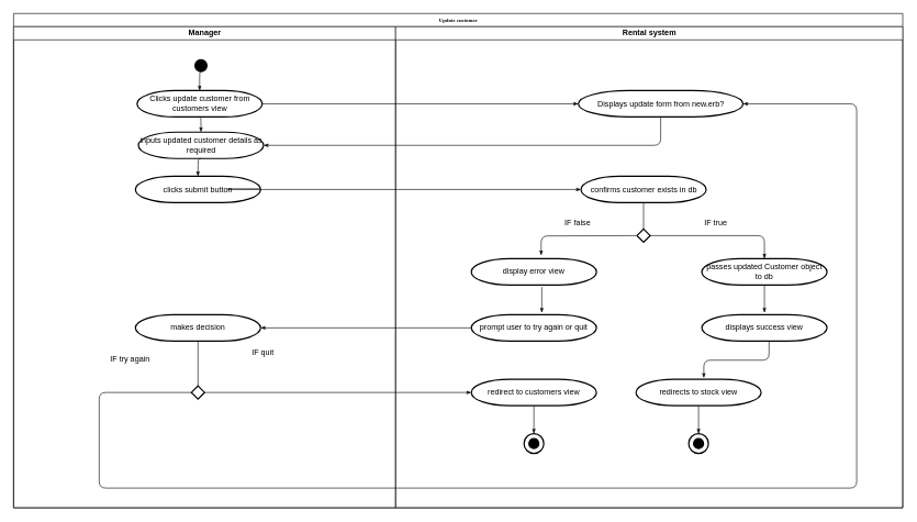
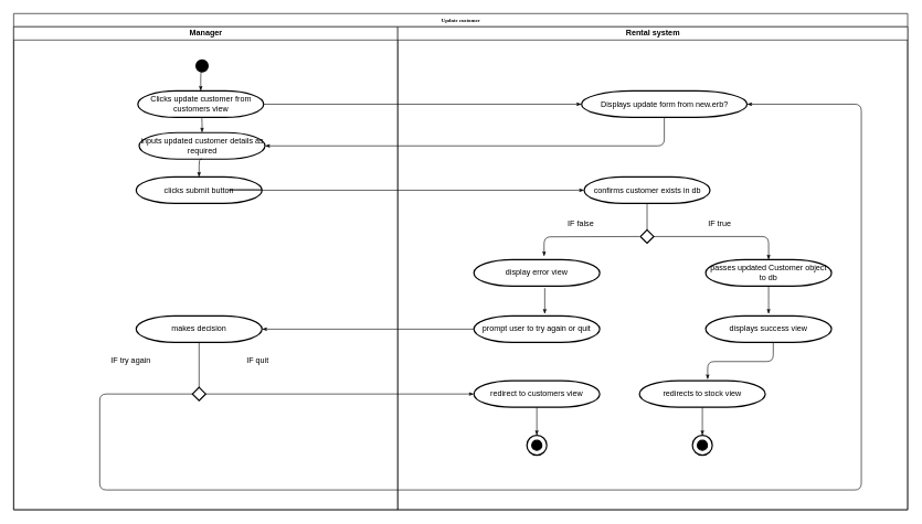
  <mxCell id="0" />
  <mxCell id="1" parent="0" />
  <mxCell id="2" value="Update customer" style="swimlane;html=1;childLayout=stackLayout;startSize=20;rounded=0;shadow=0;labelBackgroundColor=none;strokeColor=#000000;strokeWidth=1;fillColor=#ffffff;fontFamily=Verdana;fontSize=8;fontColor=#000000;align=center;" parent="1" vertex="1"><mxGeometry x="20" y="20" width="1350" height="750" as="geometry" /></mxCell>
  <mxCell id="3" value="Manager" style="swimlane;html=1;startSize=20;" parent="2" vertex="1"><mxGeometry y="20" width="580" height="730" as="geometry" /></mxCell>
  <mxCell id="4" value="" style="strokeWidth=2;html=1;shape=mxgraph.flowchart.start_2;whiteSpace=wrap;fillColor=#000000;" parent="3" vertex="1"><mxGeometry x="275.5" y="50" width="18" height="18" as="geometry" /></mxCell>
  <mxCell id="5" value="Clicks update customer from customers view" style="strokeWidth=2;html=1;shape=mxgraph.flowchart.terminator;whiteSpace=wrap;fillColor=#FFFFFF;" parent="3" vertex="1"><mxGeometry x="187.5" y="97" width="190" height="40" as="geometry" /></mxCell>
  <mxCell id="6" style="edgeStyle=orthogonalEdgeStyle;rounded=1;html=1;labelBackgroundColor=none;startArrow=none;startFill=0;startSize=5;endArrow=classicThin;endFill=1;endSize=5;jettySize=auto;orthogonalLoop=1;strokeColor=#000000;strokeWidth=1;fontFamily=Verdana;fontSize=8;fontColor=#000000;exitX=0.5;exitY=1;exitDx=0;exitDy=0;exitPerimeter=0;entryX=0.5;entryY=0;entryDx=0;entryDy=0;entryPerimeter=0;" parent="3" source="4" target="5" edge="1"><mxGeometry relative="1" as="geometry" /></mxCell>
  <mxCell id="7" value="inputs updated customer details as required" style="strokeWidth=2;html=1;shape=mxgraph.flowchart.terminator;whiteSpace=wrap;fillColor=#FFFFFF;" vertex="1" parent="3"><mxGeometry x="189.5" y="160" width="190" height="40" as="geometry" /></mxCell>
  <mxCell id="8" value="clicks submit button" style="strokeWidth=2;html=1;shape=mxgraph.flowchart.terminator;whiteSpace=wrap;fillColor=#FFFFFF;" vertex="1" parent="3"><mxGeometry x="185" y="227" width="190" height="40" as="geometry" /></mxCell>
  <mxCell id="9" value="makes decision" style="strokeWidth=2;html=1;shape=mxgraph.flowchart.terminator;whiteSpace=wrap;fillColor=#FFFFFF;" vertex="1" parent="3"><mxGeometry x="185" y="437" width="190" height="40" as="geometry" /></mxCell>
  <mxCell id="10" value="" style="strokeWidth=2;html=1;shape=mxgraph.flowchart.decision;whiteSpace=wrap;" vertex="1" parent="3"><mxGeometry x="270" y="545" width="20" height="20" as="geometry" /></mxCell>
  <mxCell id="11" value="" style="endArrow=none;html=1;entryX=0.5;entryY=0;entryDx=0;entryDy=0;entryPerimeter=0;exitX=0.5;exitY=1;exitDx=0;exitDy=0;exitPerimeter=0;" edge="1" parent="3" source="9" target="10"><mxGeometry width="50" height="50" relative="1" as="geometry"><mxPoint x="1431.5" y="397" as="sourcePoint" /><mxPoint x="1431.5" y="357" as="targetPoint" /></mxGeometry></mxCell>
  <mxCell id="12" style="edgeStyle=orthogonalEdgeStyle;rounded=1;html=1;labelBackgroundColor=none;startArrow=none;startFill=0;startSize=5;endArrow=classicThin;endFill=1;endSize=5;jettySize=auto;orthogonalLoop=1;strokeColor=#000000;strokeWidth=1;fontFamily=Verdana;fontSize=8;fontColor=#000000;exitX=0.5;exitY=1;exitDx=0;exitDy=0;exitPerimeter=0;entryX=0.5;entryY=0;entryDx=0;entryDy=0;entryPerimeter=0;" edge="1" parent="3" source="5" target="7"><mxGeometry relative="1" as="geometry"><mxPoint x="720" y="527" as="sourcePoint" /><mxPoint x="455" y="527" as="targetPoint" /></mxGeometry></mxCell>
- <mxCell id="13" value="IF quit" style="text;html=1;resizable=0;points=[];autosize=1;align=left;verticalAlign=top;spacingTop=-4;" vertex="1" parent="3"><mxGeometry x="360" y="485" width="50" height="20" as="geometry" /></mxCell>
+ <mxCell id="13" value="IF quit" style="text;html=1;resizable=0;points=[];autosize=1;align=left;verticalAlign=top;spacingTop=-4;" vertex="1" parent="3"><mxGeometry x="350" y="495" width="50" height="20" as="geometry" /></mxCell>
  <mxCell id="14" value="IF try again" style="text;html=1;resizable=0;points=[];autosize=1;align=left;verticalAlign=top;spacingTop=-4;" vertex="1" parent="3"><mxGeometry x="145" y="495" width="80" height="20" as="geometry" /></mxCell>
  <mxCell id="15" style="edgeStyle=orthogonalEdgeStyle;rounded=1;html=1;labelBackgroundColor=none;startArrow=none;startFill=0;startSize=5;endArrow=classicThin;endFill=1;endSize=5;jettySize=auto;orthogonalLoop=1;strokeColor=#000000;strokeWidth=1;fontFamily=Verdana;fontSize=8;fontColor=#000000;entryX=0;entryY=0.5;entryDx=0;entryDy=0;entryPerimeter=0;exitX=1;exitY=0.5;exitDx=0;exitDy=0;exitPerimeter=0;" edge="1" parent="2" source="8" target="23"><mxGeometry relative="1" as="geometry"><mxPoint x="330" y="266" as="sourcePoint" /><mxPoint x="610" y="266" as="targetPoint" /><Array as="points"><mxPoint x="325" y="266" /></Array></mxGeometry></mxCell>
  <mxCell id="16" style="edgeStyle=orthogonalEdgeStyle;rounded=1;html=1;labelBackgroundColor=none;startArrow=none;startFill=0;startSize=5;endArrow=classicThin;endFill=1;endSize=5;jettySize=auto;orthogonalLoop=1;strokeColor=#000000;strokeWidth=1;fontFamily=Verdana;fontSize=8;fontColor=#000000;exitX=0;exitY=0.5;exitDx=0;exitDy=0;exitPerimeter=0;entryX=1;entryY=0.5;entryDx=0;entryDy=0;entryPerimeter=0;" edge="1" parent="2" source="30" target="9"><mxGeometry relative="1" as="geometry"><mxPoint x="405" y="237" as="sourcePoint" /><mxPoint x="800" y="237" as="targetPoint" /></mxGeometry></mxCell>
  <mxCell id="17" style="edgeStyle=orthogonalEdgeStyle;rounded=1;html=1;labelBackgroundColor=none;startArrow=none;startFill=0;startSize=5;endArrow=classicThin;endFill=1;endSize=5;jettySize=auto;orthogonalLoop=1;strokeColor=#000000;strokeWidth=1;fontFamily=Verdana;fontSize=8;fontColor=#000000;exitX=0;exitY=0.5;exitDx=0;exitDy=0;exitPerimeter=0;entryX=1;entryY=0.5;entryDx=0;entryDy=0;entryPerimeter=0;" edge="1" parent="2" source="10" target="20"><mxGeometry relative="1" as="geometry"><mxPoint x="350" y="635" as="sourcePoint" /><mxPoint x="195" y="677" as="targetPoint" /><Array as="points"><mxPoint x="130" y="575" /><mxPoint x="130" y="720" /><mxPoint x="1280" y="720" /><mxPoint x="1280" y="137" /></Array></mxGeometry></mxCell>
  <mxCell id="18" value="Rental system" style="swimlane;html=1;startSize=20;" parent="2" vertex="1"><mxGeometry x="580" y="20" width="770" height="730" as="geometry" /></mxCell>
  <mxCell id="19" value="display error view" style="strokeWidth=2;html=1;shape=mxgraph.flowchart.terminator;whiteSpace=wrap;fillColor=#FFFFFF;" parent="18" vertex="1"><mxGeometry x="115" y="352" width="190" height="40" as="geometry" /></mxCell>
  <mxCell id="20" value="Displays update form from new.erb?" style="strokeWidth=2;html=1;shape=mxgraph.flowchart.terminator;whiteSpace=wrap;fillColor=#FFFFFF;" vertex="1" parent="18"><mxGeometry x="277.5" y="97" width="250" height="40" as="geometry" /></mxCell>
  <mxCell id="21" value="" style="strokeWidth=2;html=1;shape=mxgraph.flowchart.decision;whiteSpace=wrap;" vertex="1" parent="18"><mxGeometry x="366.5" y="307" width="20" height="20" as="geometry" /></mxCell>
  <mxCell id="22" value="" style="endArrow=none;html=1;entryX=0.5;entryY=1;entryDx=0;entryDy=0;entryPerimeter=0;exitX=0.5;exitY=0;exitDx=0;exitDy=0;exitPerimeter=0;" edge="1" parent="18" source="21" target="23"><mxGeometry width="50" height="50" relative="1" as="geometry"><mxPoint x="256.5" y="516" as="sourcePoint" /><mxPoint x="306.5" y="466" as="targetPoint" /></mxGeometry></mxCell>
  <mxCell id="23" value="confirms customer exists in db" style="strokeWidth=2;html=1;shape=mxgraph.flowchart.terminator;whiteSpace=wrap;fillColor=#FFFFFF;" parent="18" vertex="1"><mxGeometry x="281.5" y="227" width="190" height="40" as="geometry" /></mxCell>
  <mxCell id="24" style="edgeStyle=orthogonalEdgeStyle;rounded=1;html=1;labelBackgroundColor=none;startArrow=none;startFill=0;startSize=5;endArrow=classicThin;endFill=1;endSize=5;jettySize=auto;orthogonalLoop=1;strokeColor=#000000;strokeWidth=1;fontFamily=Verdana;fontSize=8;fontColor=#000000;entryX=0.558;entryY=-0.125;entryDx=0;entryDy=0;entryPerimeter=0;" edge="1" parent="18" target="19"><mxGeometry relative="1" as="geometry"><mxPoint x="365" y="317" as="sourcePoint" /><mxPoint x="-120" y="486" as="targetPoint" /></mxGeometry></mxCell>
  <mxCell id="25" value="IF false" style="text;html=1;resizable=0;points=[];autosize=1;align=left;verticalAlign=top;spacingTop=-4;" vertex="1" parent="18"><mxGeometry x="255" y="287" width="50" height="20" as="geometry" /></mxCell>
  <mxCell id="26" value="passes updated Customer object to db" style="strokeWidth=2;html=1;shape=mxgraph.flowchart.terminator;whiteSpace=wrap;fillColor=#FFFFFF;" parent="18" vertex="1"><mxGeometry x="465" y="352" width="190" height="40" as="geometry" /></mxCell>
  <mxCell id="27" style="edgeStyle=orthogonalEdgeStyle;rounded=1;html=1;labelBackgroundColor=none;startArrow=none;startFill=0;startSize=5;endArrow=classicThin;endFill=1;endSize=5;jettySize=auto;orthogonalLoop=1;strokeColor=#000000;strokeWidth=1;fontFamily=Verdana;fontSize=8;fontColor=#000000;exitX=1;exitY=0.5;exitDx=0;exitDy=0;exitPerimeter=0;" edge="1" parent="18" source="21" target="26"><mxGeometry relative="1" as="geometry"><mxPoint x="265" y="297" as="sourcePoint" /><mxPoint x="-130" y="476" as="targetPoint" /></mxGeometry></mxCell>
  <mxCell id="28" value="displays success view" style="strokeWidth=2;html=1;shape=mxgraph.flowchart.terminator;whiteSpace=wrap;fillColor=#FFFFFF;" parent="18" vertex="1"><mxGeometry x="465" y="437" width="190" height="40" as="geometry" /></mxCell>
  <mxCell id="29" style="edgeStyle=orthogonalEdgeStyle;rounded=1;html=1;labelBackgroundColor=none;startArrow=none;startFill=0;startSize=5;endArrow=classicThin;endFill=1;endSize=5;jettySize=auto;orthogonalLoop=1;strokeColor=#000000;strokeWidth=1;fontFamily=Verdana;fontSize=8;fontColor=#000000;exitX=0.5;exitY=1;exitDx=0;exitDy=0;exitPerimeter=0;" parent="18" edge="1" source="26"><mxGeometry relative="1" as="geometry"><mxPoint x="560" y="392" as="sourcePoint" /><mxPoint x="560" y="434" as="targetPoint" /></mxGeometry></mxCell>
  <mxCell id="30" value="prompt user to try again or quit" style="strokeWidth=2;html=1;shape=mxgraph.flowchart.terminator;whiteSpace=wrap;fillColor=#FFFFFF;" parent="18" vertex="1"><mxGeometry x="115" y="437" width="190" height="40" as="geometry" /></mxCell>
  <mxCell id="31" style="edgeStyle=orthogonalEdgeStyle;rounded=1;html=1;labelBackgroundColor=none;startArrow=none;startFill=0;startSize=5;endArrow=classicThin;endFill=1;endSize=5;jettySize=auto;orthogonalLoop=1;strokeColor=#000000;strokeWidth=1;fontFamily=Verdana;fontSize=8;fontColor=#000000;exitX=0.563;exitY=1.075;exitDx=0;exitDy=0;exitPerimeter=0;entryX=0.563;entryY=-0.075;entryDx=0;entryDy=0;entryPerimeter=0;" parent="18" source="19" target="30" edge="1"><mxGeometry relative="1" as="geometry"><mxPoint x="-128" y="546" as="sourcePoint" /><mxPoint x="160" y="516" as="targetPoint" /></mxGeometry></mxCell>
  <mxCell id="32" value="IF true" style="text;html=1;resizable=0;points=[];autosize=1;align=left;verticalAlign=top;spacingTop=-4;" vertex="1" parent="18"><mxGeometry x="467" y="287" width="50" height="20" as="geometry" /></mxCell>
  <mxCell id="33" value="redirect to customers view" style="strokeWidth=2;html=1;shape=mxgraph.flowchart.terminator;whiteSpace=wrap;fillColor=#FFFFFF;" vertex="1" parent="18"><mxGeometry x="115" y="535" width="190" height="40" as="geometry" /></mxCell>
  <mxCell id="34" style="edgeStyle=orthogonalEdgeStyle;rounded=1;html=1;labelBackgroundColor=none;startArrow=none;startFill=0;startSize=5;endArrow=classicThin;endFill=1;endSize=5;jettySize=auto;orthogonalLoop=1;strokeColor=#000000;strokeWidth=1;fontFamily=Verdana;fontSize=8;fontColor=#000000;entryX=0.5;entryY=0;entryDx=0;entryDy=0;entryPerimeter=0;exitX=0.5;exitY=1;exitDx=0;exitDy=0;exitPerimeter=0;" edge="1" parent="18" source="33" target="37"><mxGeometry relative="1" as="geometry"><mxPoint x="525" y="522" as="sourcePoint" /><mxPoint x="1502" y="509" as="targetPoint" /></mxGeometry></mxCell>
  <mxCell id="35" value="" style="group" vertex="1" connectable="0" parent="18"><mxGeometry x="195" y="617.5" width="30" height="30" as="geometry" /></mxCell>
  <mxCell id="36" value="" style="strokeWidth=2;html=1;shape=mxgraph.flowchart.start_2;whiteSpace=wrap;fillColor=#000000;" vertex="1" parent="35"><mxGeometry x="7.5" y="7.5" width="15" height="15" as="geometry" /></mxCell>
  <mxCell id="37" value="" style="strokeWidth=2;html=1;shape=mxgraph.flowchart.start_2;whiteSpace=wrap;fillColor=none;" vertex="1" parent="35"><mxGeometry width="30" height="30" as="geometry" /></mxCell>
  <mxCell id="38" style="edgeStyle=orthogonalEdgeStyle;rounded=1;html=1;labelBackgroundColor=none;startArrow=none;startFill=0;startSize=5;endArrow=classicThin;endFill=1;endSize=5;jettySize=auto;orthogonalLoop=1;strokeColor=#000000;strokeWidth=1;fontFamily=Verdana;fontSize=8;fontColor=#000000;exitX=1;exitY=0.5;exitDx=0;exitDy=0;exitPerimeter=0;entryX=0;entryY=0.5;entryDx=0;entryDy=0;entryPerimeter=0;" parent="2" source="5" target="20" edge="1"><mxGeometry relative="1" as="geometry"><mxPoint x="312.5" y="175" as="sourcePoint" /><mxPoint x="312.5" y="207" as="targetPoint" /></mxGeometry></mxCell>
  <mxCell id="39" style="edgeStyle=orthogonalEdgeStyle;rounded=1;html=1;labelBackgroundColor=none;startArrow=none;startFill=0;startSize=5;endArrow=classicThin;endFill=1;endSize=5;jettySize=auto;orthogonalLoop=1;strokeColor=#000000;strokeWidth=1;fontFamily=Verdana;fontSize=8;fontColor=#000000;exitX=0.5;exitY=1;exitDx=0;exitDy=0;exitPerimeter=0;entryX=1;entryY=0.5;entryDx=0;entryDy=0;entryPerimeter=0;" edge="1" parent="2" source="20" target="7"><mxGeometry relative="1" as="geometry"><mxPoint x="407.5" y="207" as="sourcePoint" /><mxPoint x="700.5" y="207" as="targetPoint" /></mxGeometry></mxCell>
  <mxCell id="40" style="edgeStyle=orthogonalEdgeStyle;rounded=1;html=1;labelBackgroundColor=none;startArrow=none;startFill=0;startSize=5;endArrow=classicThin;endFill=1;endSize=5;jettySize=auto;orthogonalLoop=1;strokeColor=#000000;strokeWidth=1;fontFamily=Verdana;fontSize=8;fontColor=#000000;entryX=0;entryY=0.5;entryDx=0;entryDy=0;entryPerimeter=0;exitX=1;exitY=0.5;exitDx=0;exitDy=0;exitPerimeter=0;" edge="1" parent="2" source="10" target="33"><mxGeometry relative="1" as="geometry"><mxPoint x="260" y="640" as="sourcePoint" /><mxPoint x="455" y="547" as="targetPoint" /></mxGeometry></mxCell>
  <mxCell id="41" style="edgeStyle=orthogonalEdgeStyle;rounded=1;html=1;labelBackgroundColor=none;startArrow=none;startFill=0;startSize=5;endArrow=classicThin;endFill=1;endSize=5;jettySize=auto;orthogonalLoop=1;strokeColor=#000000;strokeWidth=1;fontFamily=Verdana;fontSize=8;fontColor=#000000;exitX=0.537;exitY=1.025;exitDx=0;exitDy=0;exitPerimeter=0;entryX=0.542;entryY=-0.05;entryDx=0;entryDy=0;entryPerimeter=0;" parent="1" source="28" target="42" edge="1"><mxGeometry relative="1" as="geometry"><mxPoint x="455" y="626" as="sourcePoint" /><mxPoint x="745" y="626" as="targetPoint" /></mxGeometry></mxCell>
  <mxCell id="42" value="redirects to stock view" style="strokeWidth=2;html=1;shape=mxgraph.flowchart.terminator;whiteSpace=wrap;fillColor=#FFFFFF;" parent="1" vertex="1"><mxGeometry x="965" y="575" width="190" height="40" as="geometry" /></mxCell>
  <mxCell id="43" style="edgeStyle=orthogonalEdgeStyle;rounded=1;html=1;labelBackgroundColor=none;startArrow=none;startFill=0;startSize=5;endArrow=classicThin;endFill=1;endSize=5;jettySize=auto;orthogonalLoop=1;strokeColor=#000000;strokeWidth=1;fontFamily=Verdana;fontSize=8;fontColor=#000000;exitX=0.5;exitY=1;exitDx=0;exitDy=0;exitPerimeter=0;entryX=0.5;entryY=0;entryDx=0;entryDy=0;entryPerimeter=0;" parent="1" source="42" target="46" edge="1"><mxGeometry relative="1" as="geometry"><mxPoint x="480" y="605" as="sourcePoint" /><mxPoint x="770" y="605" as="targetPoint" /></mxGeometry></mxCell>
  <mxCell id="44" value="" style="group" parent="1" vertex="1" connectable="0"><mxGeometry x="1045" y="657.5" width="30" height="30" as="geometry" /></mxCell>
  <mxCell id="45" value="" style="strokeWidth=2;html=1;shape=mxgraph.flowchart.start_2;whiteSpace=wrap;fillColor=#000000;" parent="44" vertex="1"><mxGeometry x="7.5" y="7.5" width="15" height="15" as="geometry" /></mxCell>
  <mxCell id="46" value="" style="strokeWidth=2;html=1;shape=mxgraph.flowchart.start_2;whiteSpace=wrap;fillColor=none;" parent="44" vertex="1"><mxGeometry width="30" height="30" as="geometry" /></mxCell>
  <mxCell id="47" style="edgeStyle=orthogonalEdgeStyle;rounded=1;html=1;labelBackgroundColor=none;startArrow=none;startFill=0;startSize=5;endArrow=classicThin;endFill=1;endSize=5;jettySize=auto;orthogonalLoop=1;strokeColor=#000000;strokeWidth=1;fontFamily=Verdana;fontSize=8;fontColor=#000000;exitX=0.5;exitY=1;exitDx=0;exitDy=0;exitPerimeter=0;" edge="1" parent="1" source="7"><mxGeometry relative="1" as="geometry"><mxPoint x="305" y="546" as="sourcePoint" /><mxPoint x="300" y="267" as="targetPoint" /></mxGeometry></mxCell>
